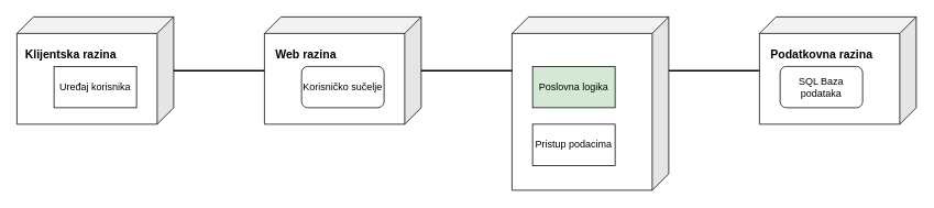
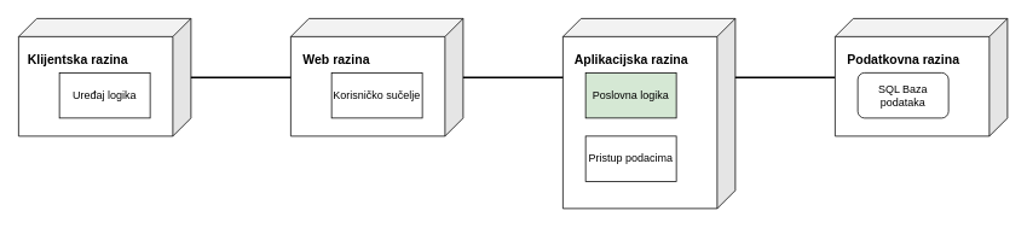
  <mxCell id="0" />
  <mxCell id="1" parent="0" />
  <mxCell id="2" value="" style="shape=cube;whiteSpace=wrap;html=1;boundedLbl=1;backgroundOutline=1;darkOpacity=0.05;darkOpacity2=0.1;flipH=1;" vertex="1" parent="1"><mxGeometry x="20" y="20" width="190" height="130" as="geometry" /></mxCell>
  <mxCell id="3" value="&lt;b&gt;&lt;font style=&quot;font-size: 14px;&quot;&gt;Klijentska razina&lt;/font&gt;&lt;/b&gt;" style="text;html=1;align=center;verticalAlign=middle;resizable=0;points=[];autosize=1;strokeColor=none;fillColor=none;" vertex="1" parent="1"><mxGeometry x="20" y="50" width="130" height="30" as="geometry" /></mxCell>
- <mxCell id="4" value="Uređaj korisnika" style="rounded=0;whiteSpace=wrap;html=1;" vertex="1" parent="1"><mxGeometry x="65" y="80" width="100" height="50" as="geometry" /></mxCell>
+ <mxCell id="4" value="Uređaj logika" style="rounded=0;whiteSpace=wrap;html=1;" vertex="1" parent="1"><mxGeometry x="65" y="80" width="100" height="50" as="geometry" /></mxCell>
  <mxCell id="5" value="" style="shape=cube;whiteSpace=wrap;html=1;boundedLbl=1;backgroundOutline=1;darkOpacity=0.05;darkOpacity2=0.1;flipH=1;" vertex="1" parent="1"><mxGeometry x="320" y="20" width="190" height="130" as="geometry" /></mxCell>
  <mxCell id="6" value="&lt;b&gt;&lt;font style=&quot;font-size: 14px;&quot;&gt;Web razina&lt;/font&gt;&lt;/b&gt;" style="text;html=1;align=center;verticalAlign=middle;resizable=0;points=[];autosize=1;strokeColor=none;fillColor=none;" vertex="1" parent="1"><mxGeometry x="320" y="50" width="100" height="30" as="geometry" /></mxCell>
- <mxCell id="7" value="Korisničko sučelje" style="whiteSpace=wrap;html=1;rounded=1;" vertex="1" parent="1"><mxGeometry x="365" y="80" width="100" height="50" as="geometry" /></mxCell>
+ <mxCell id="7" value="Korisničko sučelje" style="rounded=0;whiteSpace=wrap;html=1;" vertex="1" parent="1"><mxGeometry x="365" y="80" width="100" height="50" as="geometry" /></mxCell>
  <mxCell id="8" value="" style="shape=cube;whiteSpace=wrap;html=1;boundedLbl=1;backgroundOutline=1;darkOpacity=0.05;darkOpacity2=0.1;flipH=1;" vertex="1" parent="1"><mxGeometry x="620" y="20" width="190" height="210" as="geometry" /></mxCell>
  <mxCell id="9" value="" style="line;strokeWidth=2;html=1;" vertex="1" parent="1"><mxGeometry x="210" y="80" width="110" height="10" as="geometry" /></mxCell>
  <mxCell id="10" value="" style="line;strokeWidth=2;html=1;" vertex="1" parent="1"><mxGeometry x="510" y="80" width="110" height="10" as="geometry" /></mxCell>
+ <mxCell id="11" value="&lt;b&gt;&lt;font style=&quot;font-size: 14px;&quot;&gt;Aplikacijska razina&lt;/font&gt;&lt;/b&gt;" style="text;html=1;align=center;verticalAlign=middle;resizable=0;points=[];autosize=1;strokeColor=none;fillColor=none;" vertex="1" parent="1"><mxGeometry x="620" y="50" width="150" height="30" as="geometry" /></mxCell>
  <mxCell id="12" value="Poslovna logika" style="rounded=0;whiteSpace=wrap;html=1;fillColor=#d5e8d4;" vertex="1" parent="1"><mxGeometry x="645" y="80" width="100" height="50" as="geometry" /></mxCell>
  <mxCell id="13" value="Pristup podacima" style="rounded=0;whiteSpace=wrap;html=1;" vertex="1" parent="1"><mxGeometry x="645" y="150" width="100" height="50" as="geometry" /></mxCell>
  <mxCell id="14" value="" style="line;strokeWidth=2;html=1;" vertex="1" parent="1"><mxGeometry x="810" y="80" width="110" height="10" as="geometry" /></mxCell>
  <mxCell id="15" value="" style="shape=cube;whiteSpace=wrap;html=1;boundedLbl=1;backgroundOutline=1;darkOpacity=0.05;darkOpacity2=0.1;flipH=1;" vertex="1" parent="1"><mxGeometry x="920" y="20" width="190" height="130" as="geometry" /></mxCell>
  <mxCell id="16" value="&lt;b&gt;&lt;font style=&quot;font-size: 14px;&quot;&gt;Podatkovna razina&lt;/font&gt;&lt;/b&gt;" style="text;html=1;align=center;verticalAlign=middle;resizable=0;points=[];autosize=1;strokeColor=none;fillColor=none;" vertex="1" parent="1"><mxGeometry x="920" y="50" width="150" height="30" as="geometry" /></mxCell>
  <mxCell id="17" value="SQL Baza podataka" style="whiteSpace=wrap;html=1;rounded=1;" vertex="1" parent="1"><mxGeometry x="945" y="80" width="100" height="50" as="geometry" /></mxCell>
